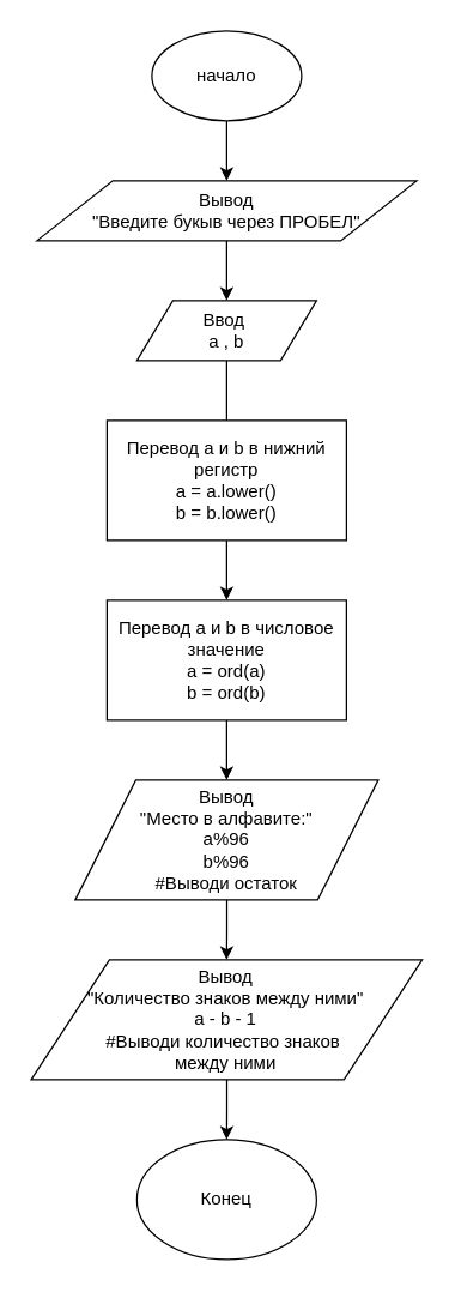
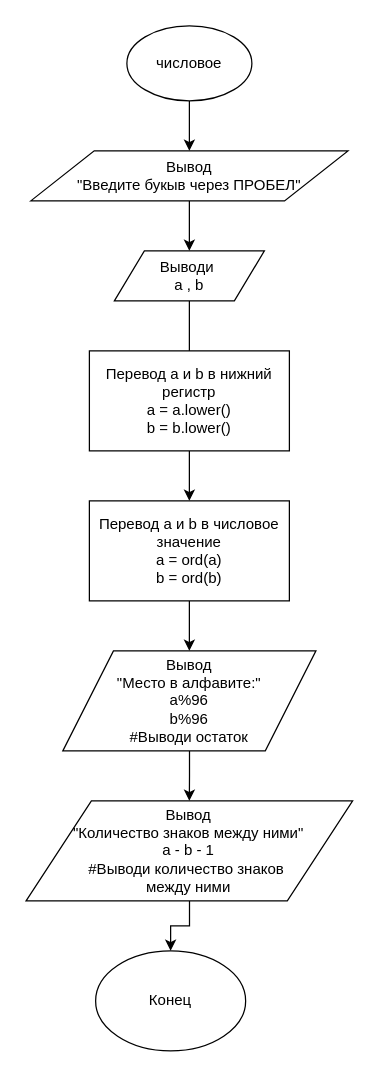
  <mxCell id="0" />
  <mxCell id="1" parent="0" />
  <mxCell id="2" style="edgeStyle=orthogonalEdgeStyle;rounded=0;orthogonalLoop=1;jettySize=auto;html=1;" edge="1" parent="1" source="3" target="6"><mxGeometry relative="1" as="geometry" /></mxCell>
- <mxCell id="3" value="начало" style="ellipse;whiteSpace=wrap;html=1;" vertex="1" parent="1"><mxGeometry x="101.01" y="20" width="100" height="60" as="geometry" /></mxCell>
- <mxCell id="4" value="Конец" style="ellipse;whiteSpace=wrap;html=1;" vertex="1" parent="1"><mxGeometry x="91.01" y="760" width="120" height="80" as="geometry" /></mxCell>
+ <mxCell id="3" value="числовое" style="ellipse;whiteSpace=wrap;html=1;" vertex="1" parent="1"><mxGeometry x="101.01" y="20" width="100" height="60" as="geometry" /></mxCell>
+ <mxCell id="4" value="Конец" style="ellipse;whiteSpace=wrap;html=1;" vertex="1" parent="1"><mxGeometry x="76.01" y="760" width="120" height="80" as="geometry" /></mxCell>
  <mxCell id="5" style="edgeStyle=orthogonalEdgeStyle;rounded=0;orthogonalLoop=1;jettySize=auto;html=1;entryX=0.5;entryY=0;entryDx=0;entryDy=0;" edge="1" parent="1" source="6" target="8"><mxGeometry relative="1" as="geometry" /></mxCell>
  <mxCell id="6" value="Вывод&lt;br&gt;&quot;Введите букыв через ПРОБЕЛ&quot;" style="shape=parallelogram;perimeter=parallelogramPerimeter;whiteSpace=wrap;html=1;" vertex="1" parent="1"><mxGeometry x="24.13" y="120" width="253.75" height="40" as="geometry" /></mxCell>
  <mxCell id="7" style="edgeStyle=orthogonalEdgeStyle;rounded=0;orthogonalLoop=1;jettySize=auto;html=1;" edge="1" parent="1" source="8"><mxGeometry relative="1" as="geometry"><mxPoint x="151" y="310" as="targetPoint" /></mxGeometry></mxCell>
- <mxCell id="8" value="Ввод&amp;nbsp;&lt;br&gt;a , b" style="shape=parallelogram;perimeter=parallelogramPerimeter;whiteSpace=wrap;html=1;" vertex="1" parent="1"><mxGeometry x="91" width="120" height="40" as="geometry" y="200" /></mxCell>
+ <mxCell id="8" value="Выводи&amp;nbsp;&lt;br&gt;a , b" style="shape=parallelogram;perimeter=parallelogramPerimeter;whiteSpace=wrap;html=1;" vertex="1" parent="1"><mxGeometry x="91" width="120" height="40" as="geometry" y="200" /></mxCell>
  <mxCell id="9" style="edgeStyle=orthogonalEdgeStyle;rounded=0;orthogonalLoop=1;jettySize=auto;html=1;entryX=0.5;entryY=0;entryDx=0;entryDy=0;" edge="1" parent="1" source="10" target="16"><mxGeometry relative="1" as="geometry" /></mxCell>
  <mxCell id="10" value="Вывод&lt;br&gt;&quot;Место в алфавите:&quot;&lt;br&gt;a%96&lt;br&gt;b%96&lt;br&gt;#Выводи остаток&lt;br&gt;" style="shape=parallelogram;perimeter=parallelogramPerimeter;whiteSpace=wrap;html=1;" vertex="1" parent="1"><mxGeometry x="49.75" y="520" width="202.49" height="80" as="geometry" /></mxCell>
  <mxCell id="11" style="edgeStyle=orthogonalEdgeStyle;rounded=0;orthogonalLoop=1;jettySize=auto;html=1;entryX=0.5;entryY=0;entryDx=0;entryDy=0;" edge="1" parent="1" source="12" target="14"><mxGeometry relative="1" as="geometry" /></mxCell>
  <mxCell id="12" value="Перевод a и b в нижний регистр&lt;br&gt;a = a.lower()&lt;br&gt;b = b.lower()" style="rounded=0;whiteSpace=wrap;html=1;" vertex="1" parent="1"><mxGeometry x="71.01" y="280" width="160" height="80" as="geometry" /></mxCell>
  <mxCell id="13" style="edgeStyle=orthogonalEdgeStyle;rounded=0;orthogonalLoop=1;jettySize=auto;html=1;entryX=0.5;entryY=0;entryDx=0;entryDy=0;" edge="1" parent="1" source="14"><mxGeometry relative="1" as="geometry"><mxPoint x="151" y="520" as="targetPoint" /></mxGeometry></mxCell>
  <mxCell id="14" value="Перевод a и b в числовое значение&lt;br&gt;a = ord(a)&lt;br&gt;b = ord(b)" style="rounded=0;whiteSpace=wrap;html=1;" vertex="1" parent="1"><mxGeometry x="71" y="400" width="160" height="80" as="geometry" /></mxCell>
  <mxCell id="15" style="edgeStyle=orthogonalEdgeStyle;rounded=0;orthogonalLoop=1;jettySize=auto;html=1;entryX=0.5;entryY=0;entryDx=0;entryDy=0;" edge="1" parent="1" source="16" target="4"><mxGeometry relative="1" as="geometry" /></mxCell>
  <mxCell id="16" value="Вывод&lt;br&gt;&quot;Количество знаков между ними&quot;&lt;br&gt;a - b - 1&lt;br&gt;#Выводи количество знаков&amp;nbsp;&lt;br&gt;между ними" style="shape=parallelogram;perimeter=parallelogramPerimeter;whiteSpace=wrap;html=1;" vertex="1" parent="1"><mxGeometry x="20.36" y="640" width="261.25" height="80" as="geometry" /></mxCell>
